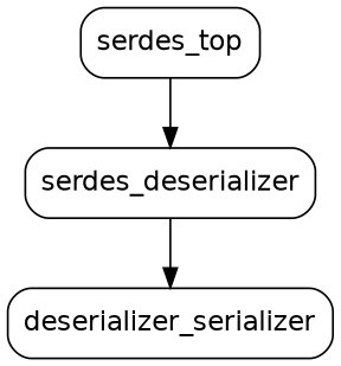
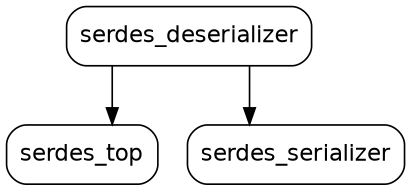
  digraph {
    rankdir=TB
    splines=ortho
    node [fontname=Helvetica shape=box style=rounded]
    edge [fontname=Helvetica]
    n1 [height=0.5 label=serdes_top width=1.2778]
    n2 [height=0.5 label=serdes_deserializer width=2.0694]
-   n3 [height=0.5 label=deserializer_serializer width=1.8333]
-   n1 -> n2
+   n3 [height=0.5 label=serdes_serializer width=1.8333]
+   n2 -> n1
    n2 -> n3
  }
